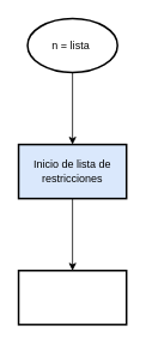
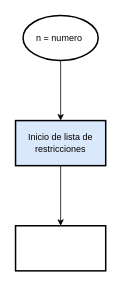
  <mxCell id="0" />
  <mxCell id="1" parent="0" />
  <mxCell id="2" value="" style="edgeStyle=none;html=1;" edge="1" parent="1" source="3" target="5"><mxGeometry relative="1" as="geometry" /></mxCell>
- <mxCell id="3" value="n = lista&amp;nbsp;" style="strokeWidth=2;html=1;shape=mxgraph.flowchart.start_1;whiteSpace=wrap;" vertex="1" parent="1"><mxGeometry x="30" y="20" width="100" height="60" as="geometry" /></mxCell>
+ <mxCell id="3" value="n = numero&amp;nbsp;" style="strokeWidth=2;html=1;shape=mxgraph.flowchart.start_1;whiteSpace=wrap;" vertex="1" parent="1"><mxGeometry x="30" y="20" width="100" height="60" as="geometry" /></mxCell>
  <mxCell id="4" value="" style="edgeStyle=none;html=1;" edge="1" parent="1" source="5" target="6"><mxGeometry relative="1" as="geometry" /></mxCell>
  <mxCell id="5" value="Inicio de lista de restricciones" style="whiteSpace=wrap;html=1;strokeWidth=2;fillColor=#dae8fc;" vertex="1" parent="1"><mxGeometry x="20" y="160" width="120" height="60" as="geometry" /></mxCell>
  <mxCell id="6" value="" style="whiteSpace=wrap;html=1;strokeWidth=2;" vertex="1" parent="1"><mxGeometry x="20" y="300" width="120" height="60" as="geometry" /></mxCell>
